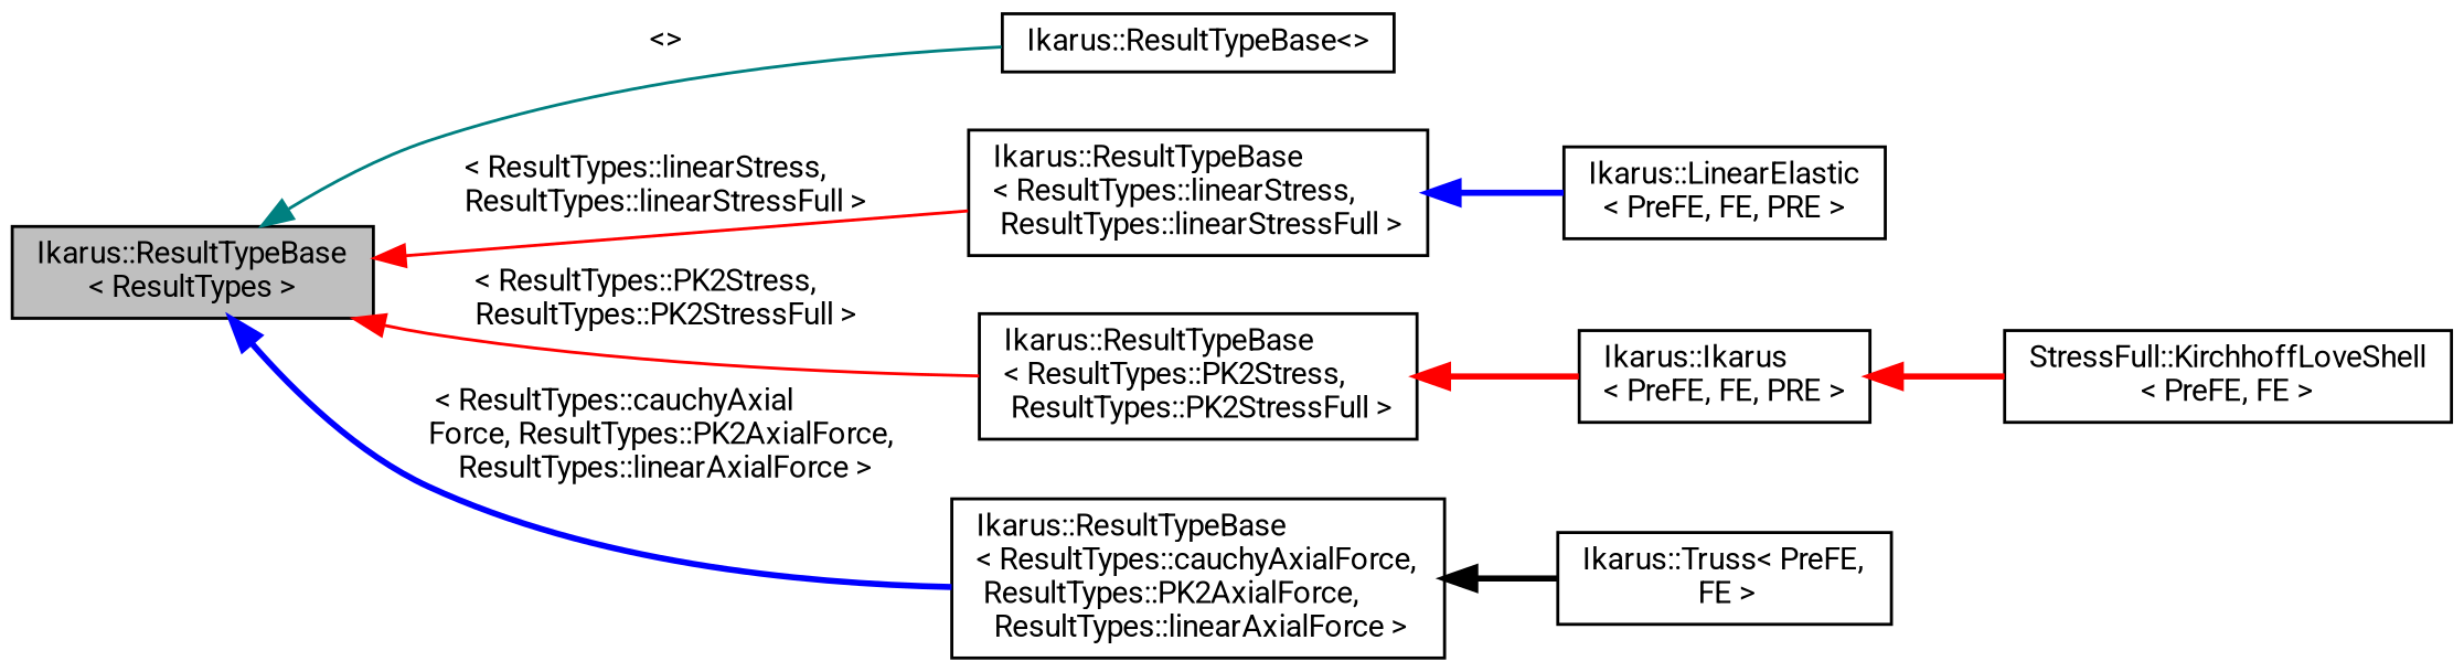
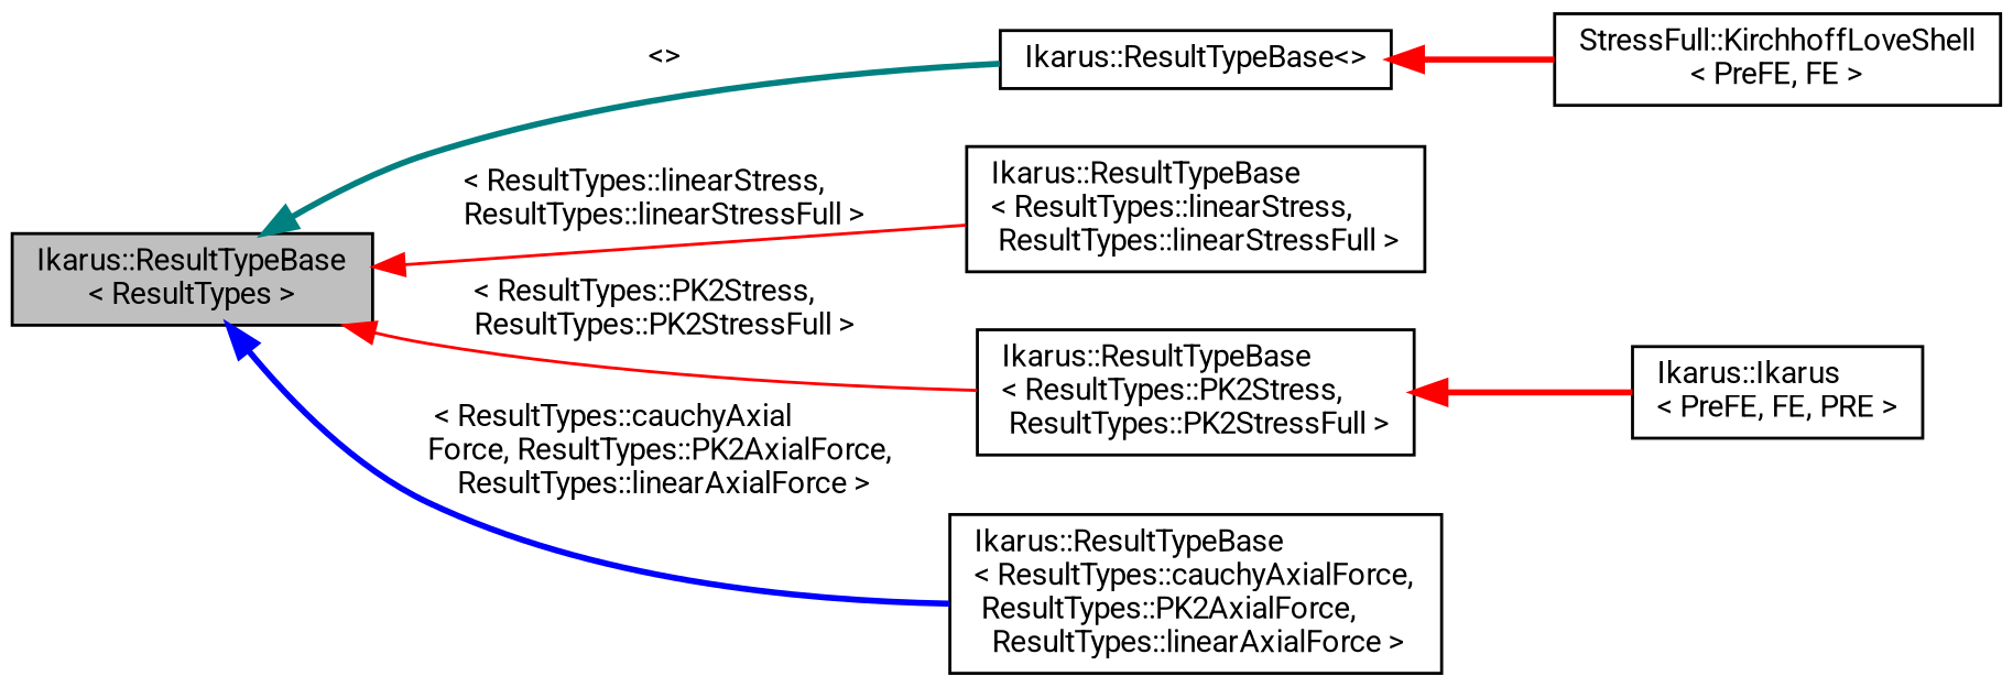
  digraph {
    fontname=Roboto
    rankdir=LR
    node [color=black fillcolor=white fontname=Roboto fontsize=10 shape=record style=filled]
    edge [color=red dir=back fontname=Roboto fontsize=10 labelfontname=Helvetica labelfontsize=10 style=bold]
    n1 [fillcolor=grey75 fontcolor=black height=0.2 label="Ikarus::ResultTypeBase\l\< ResultTypes \>" width=0.4]
    n2 [height=0.2 label="Ikarus::ResultTypeBase\<\>" width=0.4]
    n3 [height=0.2 label="Ikarus::ResultTypeBase\l\< ResultTypes::linearStress,\l ResultTypes::linearStressFull \>" width=0.4]
    n4 [height=0.2 label="Ikarus::ResultTypeBase\l\< ResultTypes::PK2Stress,\l ResultTypes::PK2StressFull \>" width=0.4]
    n5 [height=0.2 label="Ikarus::ResultTypeBase\l\< ResultTypes::cauchyAxialForce,\l ResultTypes::PK2AxialForce,\l ResultTypes::linearAxialForce \>" width=0.4]
    n6 [height=0.2 label="StressFull::KirchhoffLoveShell\l\< PreFE, FE \>" width=0.4]
-   n7 [height=0.2 label="Ikarus::LinearElastic\l\< PreFE, FE, PRE \>" width=0.4]
    n8 [height=0.2 label="Ikarus::Ikarus\l\< PreFE, FE, PRE \>" width=0.4]
-   n9 [height=0.2 label="Ikarus::Truss\< PreFE,\l FE \>" width=0.4]
-   n1 -> n2 [color=teal label=" \<\>" style=solid]
+   n1 -> n2 [color=teal label=" \<\>"]
    n1 -> n3 [label=" \< ResultTypes::linearStress,\l ResultTypes::linearStressFull \>" style=solid]
    n1 -> n4 [label=" \< ResultTypes::PK2Stress,\l ResultTypes::PK2StressFull \>" style=solid]
    n1 -> n5 [color=blue label=" \< ResultTypes::cauchyAxial\lForce, ResultTypes::PK2AxialForce,\l ResultTypes::linearAxialForce \>"]
-   n8 -> n6
-   n3 -> n7 [color=blue]
+   n2 -> n6
    n4 -> n8
-   n5 -> n9 [color=black]
  }
